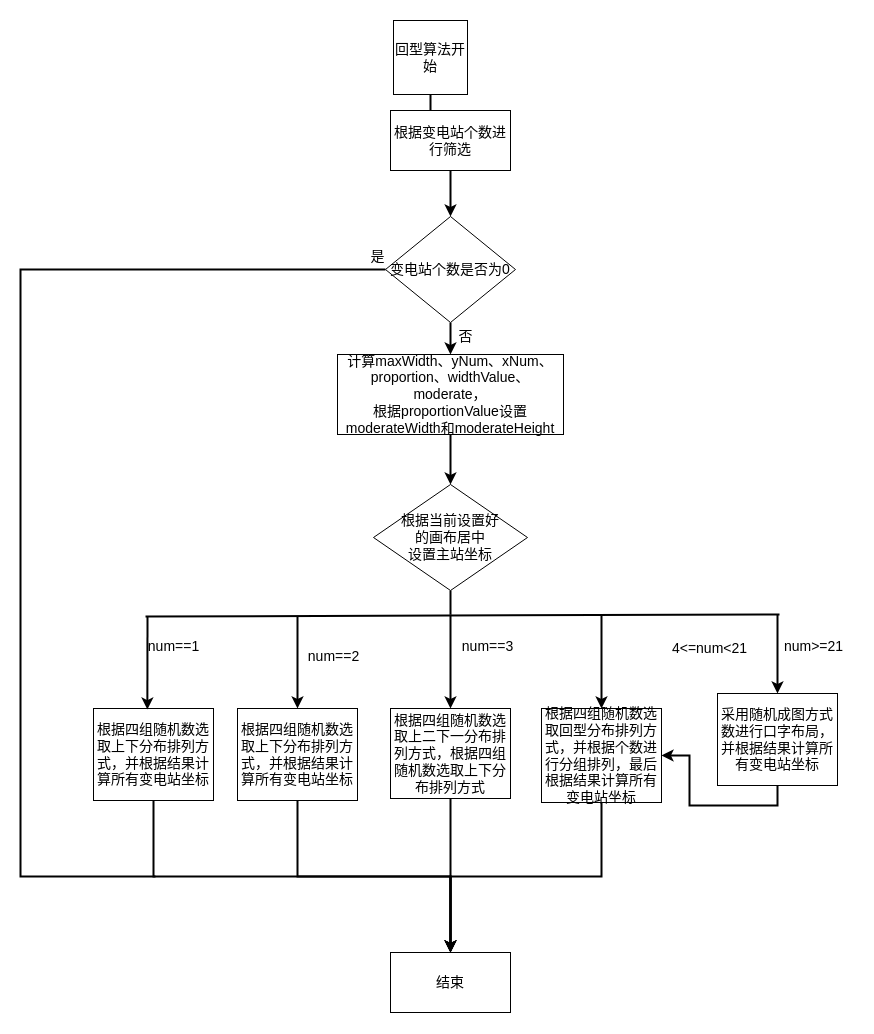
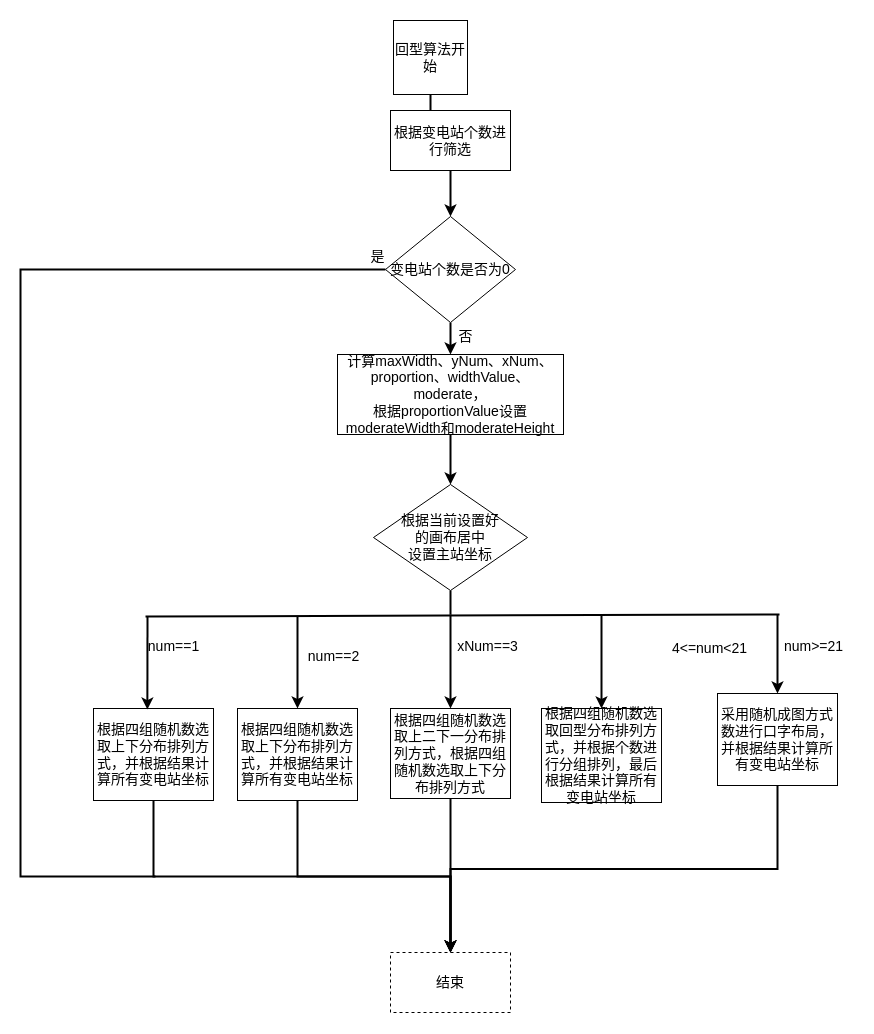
  <mxCell id="0" />
  <mxCell id="1" parent="0" />
  <mxCell id="2" style="edgeStyle=orthogonalEdgeStyle;rounded=0;orthogonalLoop=1;jettySize=auto;html=1;exitX=0.5;exitY=1;exitDx=0;exitDy=0;strokeWidth=2;fontSize=14;" parent="1" source="3" target="5" edge="1"><mxGeometry relative="1" as="geometry" /></mxCell>
  <mxCell id="3" value="回型算法开始" style="whiteSpace=wrap;html=1;aspect=fixed;fontSize=14;" parent="1" vertex="1"><mxGeometry x="393" y="20" width="74" height="74" as="geometry" /></mxCell>
  <mxCell id="4" value="" style="edgeStyle=orthogonalEdgeStyle;rounded=0;orthogonalLoop=1;jettySize=auto;html=1;strokeWidth=2;fontSize=14;" parent="1" source="5" target="8" edge="1"><mxGeometry relative="1" as="geometry"><Array as="points"><mxPoint x="450" y="190" /><mxPoint x="450" y="190" /></Array></mxGeometry></mxCell>
  <mxCell id="5" value="根据变电站个数进行筛选" style="whiteSpace=wrap;html=1;fontSize=14;" parent="1" vertex="1"><mxGeometry x="390" y="110" width="120" height="60" as="geometry" /></mxCell>
  <mxCell id="6" value="" style="edgeStyle=orthogonalEdgeStyle;rounded=0;orthogonalLoop=1;jettySize=auto;html=1;strokeWidth=2;fontSize=14;" parent="1" source="8" target="11" edge="1"><mxGeometry relative="1" as="geometry"><Array as="points"><mxPoint x="450" y="340" /><mxPoint x="450" y="340" /></Array></mxGeometry></mxCell>
  <mxCell id="7" style="edgeStyle=orthogonalEdgeStyle;rounded=0;orthogonalLoop=1;jettySize=auto;html=1;exitX=0;exitY=0.5;exitDx=0;exitDy=0;endArrow=none;endFill=0;strokeWidth=2;fontSize=14;" parent="1" source="8" edge="1"><mxGeometry relative="1" as="geometry"><mxPoint x="155" y="876" as="targetPoint" /><Array as="points"><mxPoint x="20" y="269" /><mxPoint x="20" y="876" /></Array></mxGeometry></mxCell>
  <mxCell id="8" value="变电站个数是否为0" style="rhombus;whiteSpace=wrap;html=1;fontSize=14;" parent="1" vertex="1"><mxGeometry x="385" y="216" width="130" height="106" as="geometry" /></mxCell>
- <mxCell id="9" value="结束" style="whiteSpace=wrap;html=1;fontSize=14;" parent="1" vertex="1"><mxGeometry x="390" y="952" width="120" height="60" as="geometry" /></mxCell>
+ <mxCell id="9" value="结束" style="whiteSpace=wrap;html=1;fontSize=14;dashed=1;" parent="1" vertex="1"><mxGeometry x="390" y="952" width="120" height="60" as="geometry" /></mxCell>
  <mxCell id="10" value="" style="edgeStyle=orthogonalEdgeStyle;rounded=0;orthogonalLoop=1;jettySize=auto;html=1;strokeWidth=2;fontSize=14;" parent="1" source="11" target="12" edge="1"><mxGeometry relative="1" as="geometry" /></mxCell>
  <mxCell id="11" value="&lt;div style=&quot;font-size: 14px;&quot;&gt;&lt;span style=&quot;background-color: initial; font-size: 14px;&quot;&gt;计算maxWidth、yNum、&lt;/span&gt;&lt;span style=&quot;background-color: initial; font-size: 14px;&quot;&gt;xNum、&lt;/span&gt;&lt;span style=&quot;background-color: initial; font-size: 14px;&quot;&gt;proportion、widthValue、moderate，&lt;/span&gt;&lt;/div&gt;&lt;div style=&quot;font-size: 14px;&quot;&gt;根据proportionValue设置&lt;/div&gt;&lt;div style=&quot;font-size: 14px;&quot;&gt;&lt;span style=&quot;background-color: initial; font-size: 14px;&quot;&gt;moderateWidth和&lt;/span&gt;&lt;span style=&quot;background-color: initial; font-size: 14px;&quot;&gt;moderateHeight&lt;/span&gt;&lt;/div&gt;" style="html=1;align=center;labelPosition=center;verticalLabelPosition=middle;verticalAlign=middle;whiteSpace=wrap;fontSize=14;" parent="1" vertex="1"><mxGeometry x="337" y="354" width="226" height="80" as="geometry" /></mxCell>
  <mxCell id="12" value="根据当前设置好&lt;br style=&quot;font-size: 14px;&quot;&gt;的画布居中&lt;br style=&quot;font-size: 14px;&quot;&gt;设置主站坐标" style="rhombus;whiteSpace=wrap;html=1;fontSize=14;" parent="1" vertex="1"><mxGeometry x="373" y="484" width="154" height="106" as="geometry" /></mxCell>
  <mxCell id="13" style="edgeStyle=orthogonalEdgeStyle;rounded=0;orthogonalLoop=1;jettySize=auto;html=1;exitX=0.5;exitY=1;exitDx=0;exitDy=0;entryX=0.5;entryY=0;entryDx=0;entryDy=0;strokeWidth=2;fontSize=14;" parent="1" source="14" target="9" edge="1"><mxGeometry relative="1" as="geometry"><mxPoint x="251" y="922" as="targetPoint" /></mxGeometry></mxCell>
  <mxCell id="14" value="根据四组随机数选取上下分布排列方式，并根据结果计算所有变电站坐标" style="whiteSpace=wrap;html=1;fontSize=14;" parent="1" vertex="1"><mxGeometry x="93" y="708" width="120" height="92" as="geometry" /></mxCell>
- <mxCell id="15" style="edgeStyle=orthogonalEdgeStyle;rounded=0;orthogonalLoop=1;jettySize=auto;html=1;exitX=0.5;exitY=1;exitDx=0;exitDy=0;entryX=0.5;entryY=0;entryDx=0;entryDy=0;strokeWidth=2;fontSize=14;" parent="1" source="16" target="9" edge="1"><mxGeometry relative="1" as="geometry"><Array as="points"><mxPoint x="601" y="876" /><mxPoint x="450" y="876" /></Array></mxGeometry></mxCell>
  <mxCell id="16" value="根据四组随机数选取回型分布排列方式，并根据个数进行分组排列，最后根据结果计算所有变电站坐标" style="whiteSpace=wrap;html=1;fontSize=14;" parent="1" vertex="1"><mxGeometry x="541" y="708" width="120" height="94" as="geometry" /></mxCell>
- <mxCell id="17" style="edgeStyle=orthogonalEdgeStyle;rounded=0;orthogonalLoop=1;jettySize=auto;html=1;exitX=0.5;exitY=1;exitDx=0;exitDy=0;strokeWidth=2;fontSize=14;" parent="1" source="18" target="16" edge="1"><mxGeometry relative="1" as="geometry" /></mxCell>
+ <mxCell id="17" style="edgeStyle=orthogonalEdgeStyle;rounded=0;orthogonalLoop=1;jettySize=auto;html=1;exitX=0.5;exitY=1;exitDx=0;exitDy=0;entryX=0.5;entryY=0;entryDx=0;entryDy=0;strokeWidth=2;fontSize=14;" parent="1" source="18" target="9" edge="1"><mxGeometry relative="1" as="geometry" /></mxCell>
  <mxCell id="18" value="采用随机成图方式数进行口字布局，并根据结果计算所有变电站坐标" style="whiteSpace=wrap;html=1;fontSize=14;" parent="1" vertex="1"><mxGeometry x="717" y="693" width="120" height="92" as="geometry" /></mxCell>
  <mxCell id="19" style="edgeStyle=orthogonalEdgeStyle;rounded=0;orthogonalLoop=1;jettySize=auto;html=1;exitX=0.5;exitY=1;exitDx=0;exitDy=0;entryX=0.5;entryY=0;entryDx=0;entryDy=0;strokeWidth=2;fontSize=14;" parent="1" source="20" target="9" edge="1"><mxGeometry relative="1" as="geometry" /></mxCell>
  <mxCell id="20" value="根据四组随机数选取上二下一分布排列方式，根据四组随机数选取上下分布排列方式" style="whiteSpace=wrap;html=1;fontSize=14;" parent="1" vertex="1"><mxGeometry x="390" y="708" width="120" height="90" as="geometry" /></mxCell>
  <mxCell id="21" value="num==1" style="text;html=1;align=center;verticalAlign=middle;resizable=0;points=[];autosize=1;strokeColor=none;fillColor=none;fontSize=14;" parent="1" vertex="1"><mxGeometry x="138" y="631" width="70" height="30" as="geometry" /></mxCell>
  <mxCell id="22" value="num&amp;gt;=21" style="text;html=1;align=center;verticalAlign=middle;resizable=0;points=[];autosize=1;strokeColor=none;fillColor=none;fontSize=14;" parent="1" vertex="1"><mxGeometry x="774" y="631" width="78" height="30" as="geometry" /></mxCell>
  <mxCell id="23" value="4&amp;lt;=num&amp;lt;21" style="text;html=1;align=center;verticalAlign=middle;resizable=0;points=[];autosize=1;strokeColor=none;fillColor=none;fontSize=14;" parent="1" vertex="1"><mxGeometry x="662" y="633" width="94" height="30" as="geometry" /></mxCell>
  <mxCell id="24" style="edgeStyle=orthogonalEdgeStyle;rounded=0;orthogonalLoop=1;jettySize=auto;html=1;exitX=0.5;exitY=1;exitDx=0;exitDy=0;entryX=0.5;entryY=0;entryDx=0;entryDy=0;strokeWidth=2;fontSize=14;" parent="1" source="25" target="9" edge="1"><mxGeometry relative="1" as="geometry" /></mxCell>
  <mxCell id="25" value="根据四组随机数选取上下分布排列方式，并根据结果计算所有变电站坐标" style="whiteSpace=wrap;html=1;fontSize=14;" parent="1" vertex="1"><mxGeometry x="237" y="708" width="120" height="92" as="geometry" /></mxCell>
  <mxCell id="26" value="" style="endArrow=none;html=1;rounded=0;strokeWidth=2;fontSize=14;" parent="1" edge="1"><mxGeometry width="50" height="50" relative="1" as="geometry"><mxPoint x="145" y="616" as="sourcePoint" /><mxPoint x="779" y="614" as="targetPoint" /></mxGeometry></mxCell>
  <mxCell id="27" value="" style="endArrow=classic;html=1;rounded=0;entryX=0.449;entryY=0.011;entryDx=0;entryDy=0;entryPerimeter=0;strokeWidth=2;fontSize=14;" parent="1" target="14" edge="1"><mxGeometry width="50" height="50" relative="1" as="geometry"><mxPoint x="147" y="616" as="sourcePoint" /><mxPoint x="341" y="562" as="targetPoint" /></mxGeometry></mxCell>
  <mxCell id="28" value="" style="endArrow=classic;html=1;rounded=0;entryX=0.5;entryY=0;entryDx=0;entryDy=0;strokeWidth=2;fontSize=14;" parent="1" target="25" edge="1"><mxGeometry width="50" height="50" relative="1" as="geometry"><mxPoint x="297" y="616" as="sourcePoint" /><mxPoint x="337" y="658" as="targetPoint" /></mxGeometry></mxCell>
  <mxCell id="29" value="" style="endArrow=none;html=1;rounded=0;exitX=0.5;exitY=1;exitDx=0;exitDy=0;strokeWidth=2;fontSize=14;" parent="1" source="12" edge="1"><mxGeometry width="50" height="50" relative="1" as="geometry"><mxPoint x="461" y="606" as="sourcePoint" /><mxPoint x="450" y="614" as="targetPoint" /><Array as="points"><mxPoint x="450" y="604" /></Array></mxGeometry></mxCell>
  <mxCell id="30" value="" style="endArrow=classic;html=1;rounded=0;strokeWidth=2;fontSize=14;" parent="1" target="20" edge="1"><mxGeometry width="50" height="50" relative="1" as="geometry"><mxPoint x="450" y="614" as="sourcePoint" /><mxPoint x="513" y="684" as="targetPoint" /></mxGeometry></mxCell>
  <mxCell id="31" value="" style="endArrow=classic;html=1;rounded=0;entryX=0.5;entryY=0;entryDx=0;entryDy=0;strokeWidth=2;fontSize=14;" parent="1" target="18" edge="1"><mxGeometry width="50" height="50" relative="1" as="geometry"><mxPoint x="777" y="614" as="sourcePoint" /><mxPoint x="837" y="640" as="targetPoint" /></mxGeometry></mxCell>
  <mxCell id="32" value="" style="endArrow=classic;html=1;rounded=0;entryX=0.5;entryY=0;entryDx=0;entryDy=0;strokeWidth=2;fontSize=14;" parent="1" target="16" edge="1"><mxGeometry width="50" height="50" relative="1" as="geometry"><mxPoint x="601" y="614" as="sourcePoint" /><mxPoint x="445" y="440" as="targetPoint" /></mxGeometry></mxCell>
  <mxCell id="33" value="否" style="text;html=1;align=center;verticalAlign=middle;resizable=0;points=[];autosize=1;strokeColor=none;fillColor=none;fontSize=14;" parent="1" vertex="1"><mxGeometry x="448" y="321" width="34" height="30" as="geometry" /></mxCell>
  <mxCell id="34" value="是" style="text;html=1;align=center;verticalAlign=middle;resizable=0;points=[];autosize=1;strokeColor=none;fillColor=none;fontSize=14;" parent="1" vertex="1"><mxGeometry x="360" y="241" width="34" height="30" as="geometry" /></mxCell>
- <mxCell id="35" value="num==3" style="text;html=1;align=center;verticalAlign=middle;resizable=0;points=[];autosize=1;strokeColor=none;fillColor=none;fontSize=14;" parent="1" vertex="1"><mxGeometry x="452" y="631" width="70" height="30" as="geometry" /></mxCell>
+ <mxCell id="35" value="xNum==3" style="text;html=1;align=center;verticalAlign=middle;resizable=0;points=[];autosize=1;strokeColor=none;fillColor=none;fontSize=14;" parent="1" vertex="1"><mxGeometry x="452" y="631" width="70" height="30" as="geometry" /></mxCell>
  <mxCell id="36" value="num==2" style="text;html=1;align=center;verticalAlign=middle;resizable=0;points=[];autosize=1;strokeColor=none;fillColor=none;fontSize=14;" parent="1" vertex="1"><mxGeometry x="298" y="641" width="70" height="30" as="geometry" /></mxCell>
